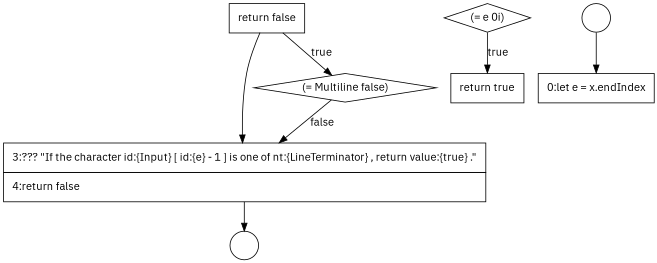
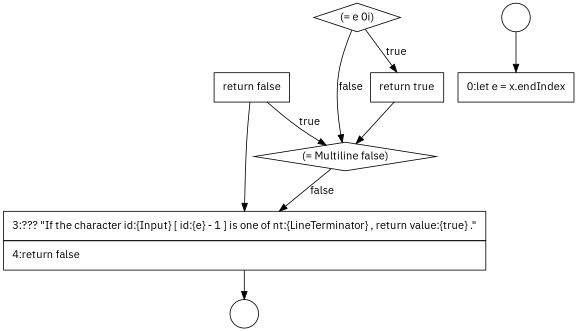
  digraph {
    fontname="IBM Plex Sans"
    node [color=black fillcolor=white fontname="IBM Plex Sans" shape=none style=filled]
    edge [color=black fontname="IBM Plex Sans"]
    n1 [label=<<font color="black">     <table border="0" cellborder="1" cellspacing="0" cellpadding="10">       <tr><td align="left">return false</td></tr>     </table>   </font>> margin=0]
    n2 [label=<<font color="black">     <table border="0" cellborder="1" cellspacing="0" cellpadding="10">       <tr><td align="left">3:??? &quot;If the character id:{Input} [ id:{e} - 1 ] is one of nt:{LineTerminator} , return value:{true} .&quot;</td></tr>       <tr><td align="left">4:return false</td></tr>     </table>   </font>> margin=0]
    n3 [label=<<font color="black">(= Multiline false)</font>> shape=diamond]
    n4 [label=" " shape=circle]
    n5 [label=<<font color="black">(= e 0i)</font>> shape=diamond]
    n6 [label=<<font color="black">     <table border="0" cellborder="1" cellspacing="0" cellpadding="10">       <tr><td align="left">return true</td></tr>     </table>   </font>> margin=0]
    n7 [label=<<font color="black">     <table border="0" cellborder="1" cellspacing="0" cellpadding="10">       <tr><td align="left">0:let e = x.endIndex</td></tr>     </table>   </font>> margin=0]
    n8 [label=" " shape=circle]
    n1 -> n2
    n1 -> n3 [label=<<font color="black">true</font>>]
    n2 -> n4
    n3 -> n2 [label=<<font color="black">false</font>>]
+   n5 -> n3 [label=<<font color="black">false</font>>]
    n5 -> n6 [label=<<font color="black">true</font>>]
+   n6 -> n3
    n8 -> n7
  }
